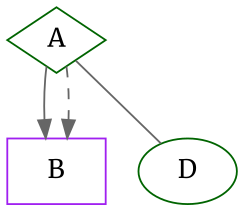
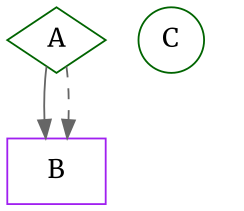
  digraph {
    fontname=Merriweather
    node [color=darkgreen fontname=Merriweather]
    edge [color=gray40 fontname=Merriweather]
    A [shape=diamond]
    B [color=purple shape=box]
-   D
+   C [shape=circle]
    A -> B [shape=box]
    A -> B [style=dashed]
-   A -> D [arrowhead=none "pen󠁄width"=5]
  }
